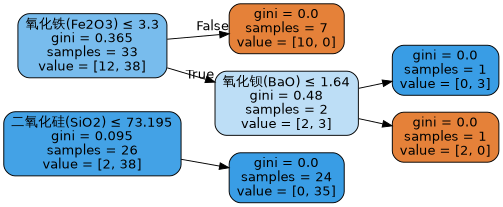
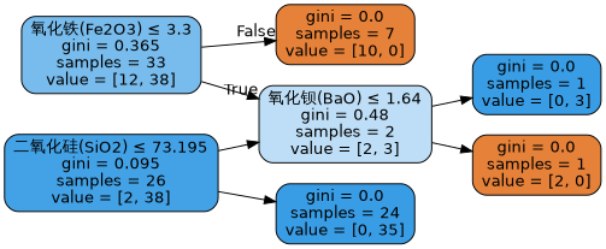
  digraph {
    fontname="DejaVu Sans"
    rankdir=LR
    node [color=black fillcolor="#e58139" fontname="DejaVu Sans" shape=box style="filled, rounded"]
    edge [fontname="DejaVu Sans"]
    n1 [fillcolor="#78bced" label=<氧化铁(Fe2O3) &le; 3.3<br/>gini = 0.365<br/>samples = 33<br/>value = [12, 38]>]
    n2 [label=<gini = 0.0<br/>samples = 7<br/>value = [10, 0]>]
    n3 [fillcolor="#bddef6" label=<氧化钡(BaO) &le; 1.64<br/>gini = 0.48<br/>samples = 2<br/>value = [2, 3]>]
    n4 [fillcolor="#43a2e6" label=<二氧化硅(SiO2) &le; 73.195<br/>gini = 0.095<br/>samples = 26<br/>value = [2, 38]>]
    n5 [fillcolor="#399de5" label=<gini = 0.0<br/>samples = 24<br/>value = [0, 35]>]
    n6 [fillcolor="#399de5" label=<gini = 0.0<br/>samples = 1<br/>value = [0, 3]>]
    n7 [label=<gini = 0.0<br/>samples = 1<br/>value = [2, 0]>]
    n1 -> n2 [headlabel=False labelangle=-45 labeldistance=2.5]
    n1 -> n3 [headlabel=True labelangle=45 labeldistance=2.5]
    n3 -> n6
    n3 -> n7
+   n4 -> n3
    n4 -> n5
  }
